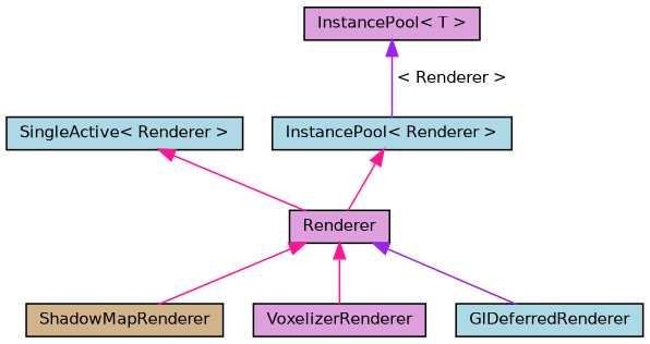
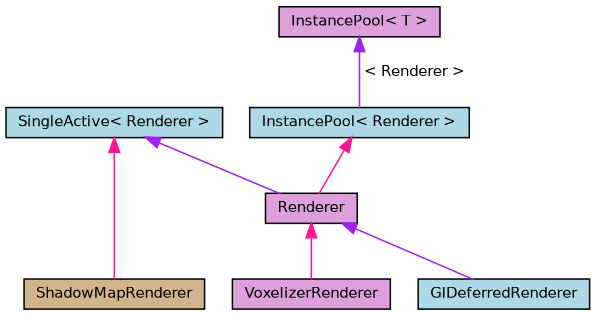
  digraph {
    node [color=black fillcolor=plum fontname=Helvetica fontsize=10 shape=record style=filled]
    edge [color=purple dir=back fontname=Helvetica fontsize=10 labelfontname=Helvetica labelfontsize=10 style=solid]
    n1 [fontcolor=black height=0.2 label=Renderer width=0.4]
    n2 [fillcolor=lightblue height=0.2 label=GIDeferredRenderer width=0.4]
    n3 [fillcolor=tan height=0.2 label=ShadowMapRenderer width=0.4]
    n4 [height=0.2 label=VoxelizerRenderer width=0.4]
    n5 [fillcolor=lightblue height=0.2 label="SingleActive\< Renderer \>" width=0.4]
    n6 [fillcolor=lightblue height=0.2 label="InstancePool\< Renderer \>" width=0.4]
    n7 [height=0.2 label="InstancePool\< T \>" width=0.4]
    n1 -> n2
-   n1 -> n3 [color=deeppink]
+   n5 -> n3 [color=deeppink]
    n1 -> n4 [color=deeppink]
-   n5 -> n1 [color=deeppink]
+   n5 -> n1
    n6 -> n1 [color=deeppink]
    n7 -> n6 [label=" \< Renderer \>"]
  }
